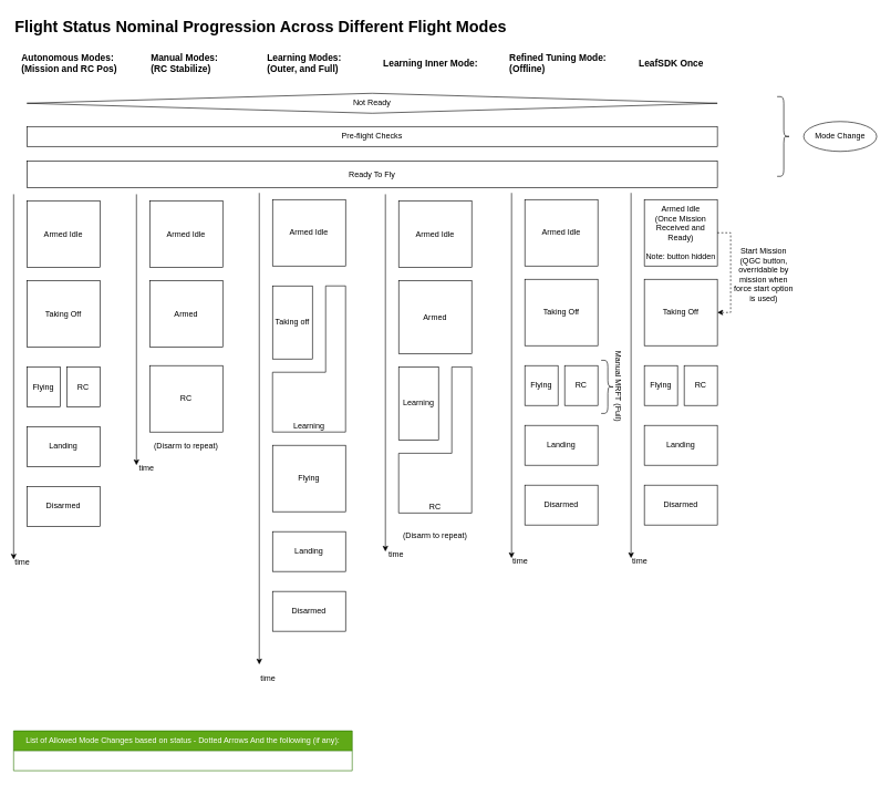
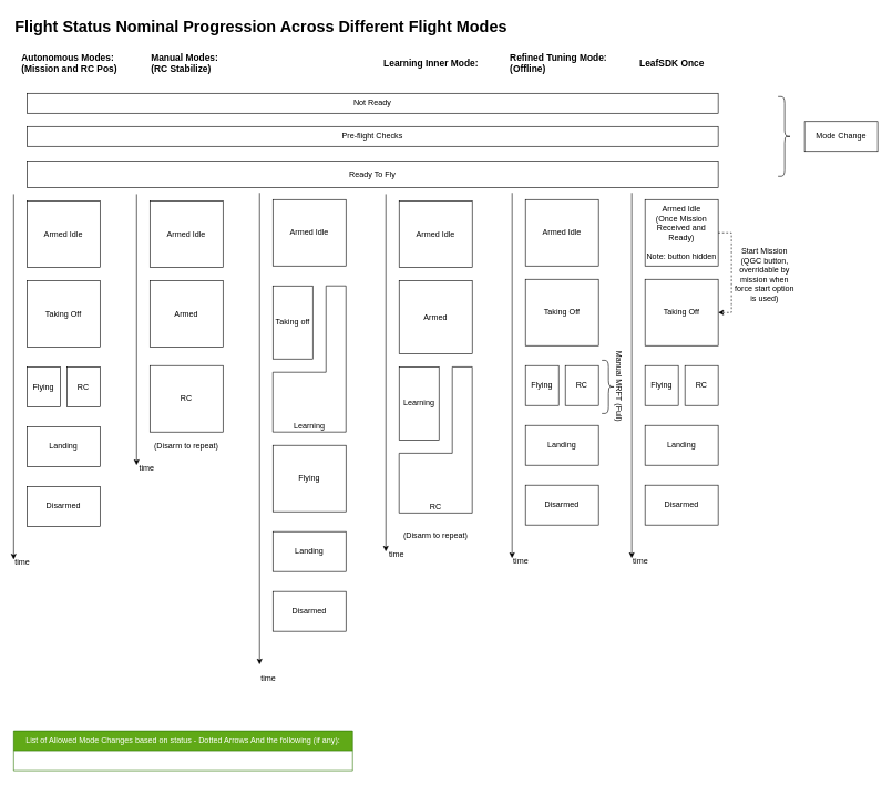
  <mxCell id="0" />
  <mxCell id="1" parent="0" />
  <mxCell id="2" value="Armed Idle" style="rounded=0;whiteSpace=wrap;html=1;fillColor=none;" parent="1" vertex="1"><mxGeometry x="40" y="302" width="110" height="100" as="geometry" /></mxCell>
  <mxCell id="3" value="Taking Off" style="rounded=0;whiteSpace=wrap;html=1;fillColor=none;" parent="1" vertex="1"><mxGeometry x="40" y="422" width="110" height="100" as="geometry" /></mxCell>
  <mxCell id="4" value="Autonomous Modes:&lt;div&gt;(Mission and RC Pos)&lt;/div&gt;" style="text;html=1;align=left;verticalAlign=middle;whiteSpace=wrap;rounded=0;fontStyle=1;fontSize=14;" parent="1" vertex="1"><mxGeometry x="30" y="80" width="160" height="30" as="geometry" /></mxCell>
  <mxCell id="5" value="" style="endArrow=classic;html=1;rounded=0;" parent="1" edge="1"><mxGeometry width="50" height="50" relative="1" as="geometry"><mxPoint x="20" y="292" as="sourcePoint" /><mxPoint x="20" y="842" as="targetPoint" /></mxGeometry></mxCell>
  <mxCell id="6" value="time" style="text;html=1;align=left;verticalAlign=middle;whiteSpace=wrap;rounded=0;" parent="1" vertex="1"><mxGeometry x="20" y="832" width="60" height="30" as="geometry" /></mxCell>
  <mxCell id="7" value="Flying" style="rounded=0;whiteSpace=wrap;html=1;fillColor=none;" parent="1" vertex="1"><mxGeometry x="40" y="552" width="50" height="60" as="geometry" /></mxCell>
  <mxCell id="8" value="Landing" style="rounded=0;whiteSpace=wrap;html=1;fillColor=none;" parent="1" vertex="1"><mxGeometry x="40" y="642" width="110" height="60" as="geometry" /></mxCell>
  <mxCell id="9" value="Disarmed" style="rounded=0;whiteSpace=wrap;html=1;fillColor=none;" parent="1" vertex="1"><mxGeometry x="40" y="732" width="110" height="60" as="geometry" /></mxCell>
  <mxCell id="10" value="Manual Modes:&lt;div&gt;(RC Stabilize)&lt;/div&gt;" style="text;html=1;align=left;verticalAlign=middle;whiteSpace=wrap;rounded=0;fontStyle=1;fontSize=14;" parent="1" vertex="1"><mxGeometry x="225" y="80" width="160" height="30" as="geometry" /></mxCell>
  <mxCell id="11" value="" style="endArrow=classic;html=1;rounded=0;" parent="1" edge="1"><mxGeometry width="50" height="50" relative="1" as="geometry"><mxPoint x="205" y="292" as="sourcePoint" /><mxPoint x="205" y="700" as="targetPoint" /></mxGeometry></mxCell>
  <mxCell id="12" value="time" style="text;html=1;align=left;verticalAlign=middle;whiteSpace=wrap;rounded=0;" parent="1" vertex="1"><mxGeometry x="207" y="690" width="60" height="30" as="geometry" /></mxCell>
  <mxCell id="13" value="Armed Idle" style="rounded=0;whiteSpace=wrap;html=1;fillColor=none;" parent="1" vertex="1"><mxGeometry x="225" y="302" width="110" height="100" as="geometry" /></mxCell>
  <mxCell id="14" value="Learning Inner Mode:" style="text;html=1;align=left;verticalAlign=middle;whiteSpace=wrap;rounded=0;fontStyle=1;fontSize=14;" parent="1" vertex="1"><mxGeometry x="575" y="80" width="160" height="30" as="geometry" /></mxCell>
  <mxCell id="15" value="Armed Idle" style="rounded=0;whiteSpace=wrap;html=1;fillColor=none;" parent="1" vertex="1"><mxGeometry x="600" y="302" width="110" height="100" as="geometry" /></mxCell>
  <mxCell id="16" value="" style="endArrow=classic;html=1;rounded=0;" parent="1" edge="1"><mxGeometry width="50" height="50" relative="1" as="geometry"><mxPoint x="580" y="292" as="sourcePoint" /><mxPoint x="580" y="830" as="targetPoint" /></mxGeometry></mxCell>
  <mxCell id="17" value="time" style="text;html=1;align=left;verticalAlign=middle;whiteSpace=wrap;rounded=0;" parent="1" vertex="1"><mxGeometry x="583" y="820" width="60" height="30" as="geometry" /></mxCell>
- <mxCell id="18" value="Learning Modes:&lt;div&gt;(Outer, and Full)&lt;/div&gt;" style="text;html=1;align=left;verticalAlign=middle;whiteSpace=wrap;rounded=0;fontStyle=1;fontSize=14;" parent="1" vertex="1"><mxGeometry x="400" y="80" width="160" height="30" as="geometry" /></mxCell>
  <mxCell id="19" value="Armed Idle" style="rounded=0;whiteSpace=wrap;html=1;fillColor=none;" parent="1" vertex="1"><mxGeometry x="410" y="300" width="110" height="100" as="geometry" /></mxCell>
  <mxCell id="20" value="Flying" style="rounded=0;whiteSpace=wrap;html=1;fillColor=none;" parent="1" vertex="1"><mxGeometry x="410" y="670" width="110" height="100" as="geometry" /></mxCell>
  <mxCell id="21" value="" style="endArrow=classic;html=1;rounded=0;" parent="1" edge="1"><mxGeometry width="50" height="50" relative="1" as="geometry"><mxPoint x="390" y="290" as="sourcePoint" /><mxPoint x="390" y="1000" as="targetPoint" /></mxGeometry></mxCell>
  <mxCell id="22" value="time" style="text;html=1;align=left;verticalAlign=middle;whiteSpace=wrap;rounded=0;" parent="1" vertex="1"><mxGeometry x="390" y="1006" width="60" height="30" as="geometry" /></mxCell>
  <mxCell id="23" value="Landing" style="rounded=0;whiteSpace=wrap;html=1;fillColor=none;" parent="1" vertex="1"><mxGeometry x="410" y="800" width="110" height="60" as="geometry" /></mxCell>
  <mxCell id="24" value="Disarmed" style="rounded=0;whiteSpace=wrap;html=1;fillColor=none;" parent="1" vertex="1"><mxGeometry x="410" y="890" width="110" height="60" as="geometry" /></mxCell>
  <mxCell id="25" value="(Disarm to repeat)" style="text;html=1;align=center;verticalAlign=middle;whiteSpace=wrap;rounded=0;" parent="1" vertex="1"><mxGeometry x="215" y="657" width="130" height="30" as="geometry" /></mxCell>
  <mxCell id="26" value="&lt;h1 style=&quot;margin-top: 0px;&quot;&gt;Flight Status Nominal Progression Across Different Flight Modes&lt;/h1&gt;" style="text;html=1;whiteSpace=wrap;overflow=hidden;rounded=0;" parent="1" vertex="1"><mxGeometry x="20" y="20" width="900" height="50" as="geometry" /></mxCell>
  <mxCell id="27" value="List of Allowed Mode Changes based on status - Dotted Arrows And the following (if any):" style="swimlane;fontStyle=0;childLayout=stackLayout;horizontal=1;startSize=30;horizontalStack=0;resizeParent=1;resizeParentMax=0;resizeLast=0;collapsible=1;marginBottom=0;whiteSpace=wrap;html=1;fillColor=#60a917;fontColor=#ffffff;strokeColor=#2D7600;" parent="1" vertex="1"><mxGeometry x="20" y="1100" width="510" height="60" as="geometry"><mxRectangle x="50" y="990" width="510" height="30" as="alternateBounds" /></mxGeometry></mxCell>
- <mxCell id="28" value="Not Ready" style="rhombus;whiteSpace=wrap;html=1;fillColor=none;" parent="1" vertex="1"><mxGeometry x="40" y="140" width="1040" height="30" as="geometry" /></mxCell>
+ <mxCell id="28" value="Not Ready" style="rounded=0;whiteSpace=wrap;html=1;fillColor=none;" parent="1" vertex="1"><mxGeometry x="40" y="140" width="1040" height="30" as="geometry" /></mxCell>
  <mxCell id="29" value="Armed" style="rounded=0;whiteSpace=wrap;html=1;fillColor=none;" parent="1" vertex="1"><mxGeometry x="600" y="422" width="110" height="110" as="geometry" /></mxCell>
  <mxCell id="30" value="Ready To Fly" style="rounded=0;whiteSpace=wrap;html=1;fillColor=none;" parent="1" vertex="1"><mxGeometry x="40" y="242" width="1040" height="40" as="geometry" /></mxCell>
  <mxCell id="31" value="Armed" style="rounded=0;whiteSpace=wrap;html=1;fillColor=none;" parent="1" vertex="1"><mxGeometry x="225" y="422" width="110" height="100" as="geometry" /></mxCell>
  <mxCell id="32" value="Learning" style="shape=corner;whiteSpace=wrap;html=1;direction=west;dx=30;dy=90;verticalAlign=bottom;" parent="1" vertex="1"><mxGeometry x="410" y="430" width="110" height="220" as="geometry" /></mxCell>
  <mxCell id="33" value="Taking off" style="rounded=0;whiteSpace=wrap;html=1;fillColor=none;" parent="1" vertex="1"><mxGeometry x="410" y="430" width="60" height="110" as="geometry" /></mxCell>
  <mxCell id="34" value="Pre-flight Checks" style="rounded=0;whiteSpace=wrap;html=1;fillColor=none;" parent="1" vertex="1"><mxGeometry x="40" y="190" width="1040" height="30" as="geometry" /></mxCell>
  <mxCell id="35" value="" style="shape=curlyBracket;whiteSpace=wrap;html=1;rounded=1;flipH=1;labelPosition=right;verticalLabelPosition=middle;align=left;verticalAlign=middle;" parent="1" vertex="1"><mxGeometry x="1170" y="145" width="20" height="120" as="geometry" /></mxCell>
- <mxCell id="36" value="Mode Change" style="ellipse;whiteSpace=wrap;html=1;fillColor=none;" parent="1" vertex="1"><mxGeometry x="1210" y="182.5" width="110" height="45" as="geometry" /></mxCell>
+ <mxCell id="36" value="Mode Change" style="rounded=0;whiteSpace=wrap;html=1;fillColor=none;" parent="1" vertex="1"><mxGeometry x="1210" y="182.5" width="110" height="45" as="geometry" /></mxCell>
  <mxCell id="37" value="RC" style="rounded=0;whiteSpace=wrap;html=1;fillColor=none;" parent="1" vertex="1"><mxGeometry x="100" y="552" width="50" height="60" as="geometry" /></mxCell>
  <mxCell id="38" value="RC" style="rounded=0;whiteSpace=wrap;html=1;fillColor=none;" parent="1" vertex="1"><mxGeometry x="225" y="550" width="110" height="100" as="geometry" /></mxCell>
  <mxCell id="39" value="RC" style="shape=corner;whiteSpace=wrap;html=1;direction=west;dx=30;dy=90;verticalAlign=bottom;" parent="1" vertex="1"><mxGeometry x="600" y="552" width="110" height="220" as="geometry" /></mxCell>
  <mxCell id="40" value="Learning" style="rounded=0;whiteSpace=wrap;html=1;fillColor=none;" parent="1" vertex="1"><mxGeometry x="600" y="552" width="60" height="110" as="geometry" /></mxCell>
  <mxCell id="41" value="(Disarm to repeat)" style="text;html=1;align=center;verticalAlign=middle;whiteSpace=wrap;rounded=0;" parent="1" vertex="1"><mxGeometry x="590" y="792" width="130" height="30" as="geometry" /></mxCell>
  <mxCell id="42" value="Armed Idle" style="rounded=0;whiteSpace=wrap;html=1;fillColor=none;" parent="1" vertex="1"><mxGeometry x="790" y="300" width="110" height="100" as="geometry" /></mxCell>
  <mxCell id="43" value="Taking Off" style="rounded=0;whiteSpace=wrap;html=1;fillColor=none;" parent="1" vertex="1"><mxGeometry x="790" y="420" width="110" height="100" as="geometry" /></mxCell>
  <mxCell id="44" value="" style="endArrow=classic;html=1;rounded=0;" parent="1" edge="1"><mxGeometry width="50" height="50" relative="1" as="geometry"><mxPoint x="770" y="290" as="sourcePoint" /><mxPoint x="770" y="840" as="targetPoint" /></mxGeometry></mxCell>
  <mxCell id="45" value="time" style="text;html=1;align=left;verticalAlign=middle;whiteSpace=wrap;rounded=0;" parent="1" vertex="1"><mxGeometry x="770" y="830" width="60" height="30" as="geometry" /></mxCell>
  <mxCell id="46" value="Flying" style="rounded=0;whiteSpace=wrap;html=1;fillColor=none;" parent="1" vertex="1"><mxGeometry x="790" y="550" width="50" height="60" as="geometry" /></mxCell>
  <mxCell id="47" value="Landing" style="rounded=0;whiteSpace=wrap;html=1;fillColor=none;" parent="1" vertex="1"><mxGeometry x="790" y="640" width="110" height="60" as="geometry" /></mxCell>
  <mxCell id="48" value="Disarmed" style="rounded=0;whiteSpace=wrap;html=1;fillColor=none;" parent="1" vertex="1"><mxGeometry x="790" y="730" width="110" height="60" as="geometry" /></mxCell>
  <mxCell id="49" value="RC" style="rounded=0;whiteSpace=wrap;html=1;fillColor=none;" parent="1" vertex="1"><mxGeometry x="850" y="550" width="50" height="60" as="geometry" /></mxCell>
  <mxCell id="50" value="Refined Tuning Mode:&lt;div&gt;(Offline)&lt;/div&gt;" style="text;html=1;align=left;verticalAlign=middle;whiteSpace=wrap;rounded=0;fontStyle=1;fontSize=14;" parent="1" vertex="1"><mxGeometry x="765" y="80" width="160" height="30" as="geometry" /></mxCell>
  <mxCell id="51" value="Manual MRFT&amp;nbsp;&lt;span style=&quot;background-color: transparent; color: light-dark(rgb(0, 0, 0), rgb(255, 255, 255));&quot;&gt;(Full)&lt;/span&gt;" style="rounded=0;whiteSpace=wrap;html=1;fillColor=none;rotation=90;strokeColor=none;" parent="1" vertex="1"><mxGeometry x="870" y="570" width="120" height="22.5" as="geometry" /></mxCell>
  <mxCell id="52" value="" style="shape=curlyBracket;whiteSpace=wrap;html=1;rounded=1;flipH=1;labelPosition=right;verticalLabelPosition=middle;align=left;verticalAlign=middle;" parent="1" vertex="1"><mxGeometry x="905" y="542" width="20" height="80" as="geometry" /></mxCell>
  <mxCell id="53" style="edgeStyle=orthogonalEdgeStyle;rounded=0;orthogonalLoop=1;jettySize=auto;html=1;exitX=1;exitY=0.5;exitDx=0;exitDy=0;entryX=1;entryY=0.5;entryDx=0;entryDy=0;dashed=1;" parent="1" source="54" target="55" edge="1"><mxGeometry relative="1" as="geometry" /></mxCell>
  <mxCell id="54" value="Armed Idle&lt;br&gt;(Once Mission Received and Ready)&lt;br&gt;&lt;br&gt;Note: button hidden" style="rounded=0;whiteSpace=wrap;html=1;fillColor=none;" parent="1" vertex="1"><mxGeometry x="970" y="300" width="110" height="100" as="geometry" /></mxCell>
  <mxCell id="55" value="Taking Off" style="rounded=0;whiteSpace=wrap;html=1;fillColor=none;" parent="1" vertex="1"><mxGeometry x="970" y="420" width="110" height="100" as="geometry" /></mxCell>
  <mxCell id="56" value="" style="endArrow=classic;html=1;rounded=0;" parent="1" edge="1"><mxGeometry width="50" height="50" relative="1" as="geometry"><mxPoint x="950" y="290" as="sourcePoint" /><mxPoint x="950" y="840" as="targetPoint" /></mxGeometry></mxCell>
  <mxCell id="57" value="time" style="text;html=1;align=left;verticalAlign=middle;whiteSpace=wrap;rounded=0;" parent="1" vertex="1"><mxGeometry x="950" y="830" width="60" height="30" as="geometry" /></mxCell>
  <mxCell id="58" value="Flying" style="rounded=0;whiteSpace=wrap;html=1;fillColor=none;" parent="1" vertex="1"><mxGeometry x="970" y="550" width="50" height="60" as="geometry" /></mxCell>
  <mxCell id="59" value="Landing" style="rounded=0;whiteSpace=wrap;html=1;fillColor=none;" parent="1" vertex="1"><mxGeometry x="970" y="640" width="110" height="60" as="geometry" /></mxCell>
  <mxCell id="60" value="Disarmed" style="rounded=0;whiteSpace=wrap;html=1;fillColor=none;" parent="1" vertex="1"><mxGeometry x="970" y="730" width="110" height="60" as="geometry" /></mxCell>
  <mxCell id="61" value="RC" style="rounded=0;whiteSpace=wrap;html=1;fillColor=none;" parent="1" vertex="1"><mxGeometry x="1030" y="550" width="50" height="60" as="geometry" /></mxCell>
  <mxCell id="62" value="LeafSDK Once" style="text;html=1;align=left;verticalAlign=middle;whiteSpace=wrap;rounded=0;fontStyle=1;fontSize=14;" parent="1" vertex="1"><mxGeometry x="960" y="80" width="160" height="30" as="geometry" /></mxCell>
  <mxCell id="63" value="Start Mission&lt;br&gt;(QGC button, overridable by mission when force start option is used)" style="rounded=0;whiteSpace=wrap;html=1;fillColor=none;strokeColor=none;" parent="1" vertex="1"><mxGeometry x="1100" y="365" width="100" height="95" as="geometry" /></mxCell>
